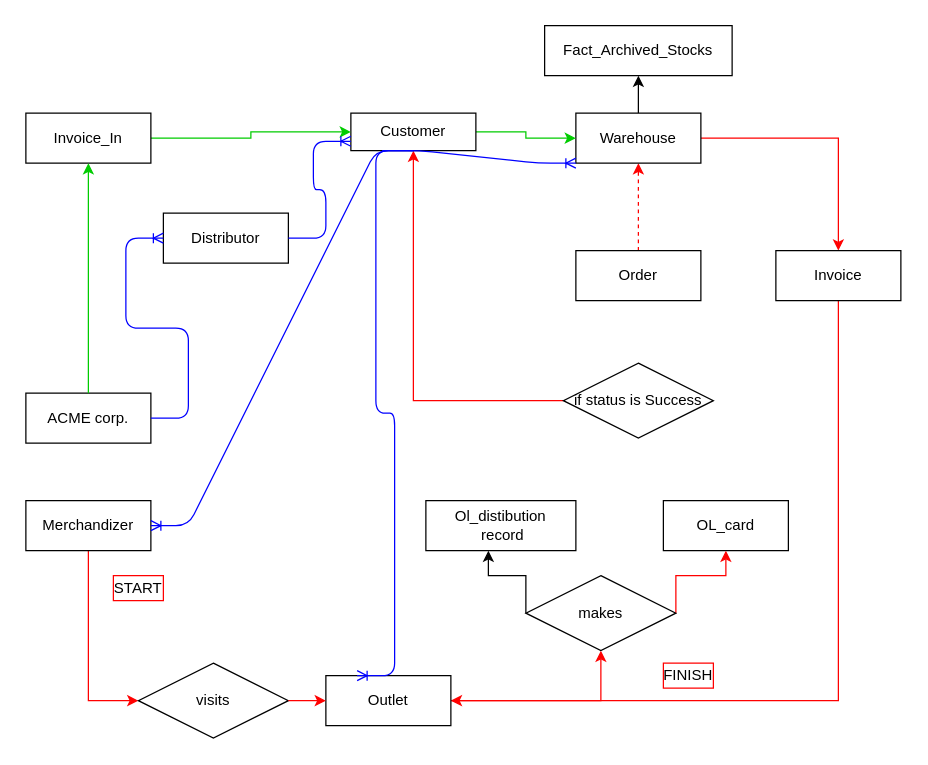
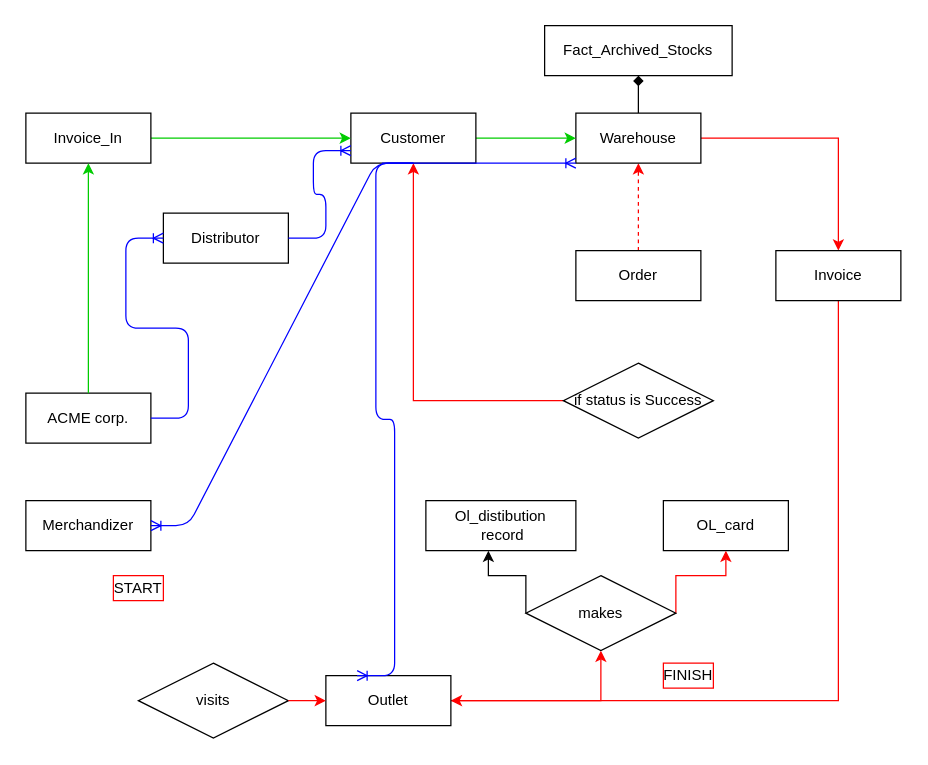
  <mxCell id="0" />
  <mxCell id="1" parent="0" />
- <mxCell id="2" value="" style="edgeStyle=orthogonalEdgeStyle;rounded=0;orthogonalLoop=1;jettySize=auto;html=1;strokeColor=#FF0000;entryX=0;entryY=0.5;entryDx=0;entryDy=0;" edge="1" parent="1" source="3" target="11"><mxGeometry relative="1" as="geometry"><Array as="points"><mxPoint x="70" y="560" /></Array></mxGeometry></mxCell>
  <mxCell id="3" value="Merchandizer" style="whiteSpace=wrap;html=1;align=center;" vertex="1" parent="1"><mxGeometry x="20" y="400" width="100" height="40" as="geometry" /></mxCell>
  <mxCell id="4" value="OL_card" style="whiteSpace=wrap;html=1;align=center;" vertex="1" parent="1"><mxGeometry x="530" y="400" width="100" height="40" as="geometry" /></mxCell>
  <mxCell id="5" style="edgeStyle=orthogonalEdgeStyle;rounded=0;orthogonalLoop=1;jettySize=auto;html=1;entryX=0.5;entryY=1;entryDx=0;entryDy=0;strokeColor=#FF0000;dashed=1;" edge="1" parent="1" source="6" target="9"><mxGeometry relative="1" as="geometry" /></mxCell>
  <mxCell id="6" value="Order" style="whiteSpace=wrap;html=1;align=center;" vertex="1" parent="1"><mxGeometry x="460" y="200" width="100" height="40" as="geometry" /></mxCell>
  <mxCell id="7" style="edgeStyle=orthogonalEdgeStyle;rounded=0;orthogonalLoop=1;jettySize=auto;html=1;entryX=0.5;entryY=0;entryDx=0;entryDy=0;strokeColor=#FF0000;" edge="1" parent="1" source="9" target="19"><mxGeometry relative="1" as="geometry" /></mxCell>
- <mxCell id="8" value="" style="edgeStyle=orthogonalEdgeStyle;rounded=0;orthogonalLoop=1;jettySize=auto;html=1;strokeColor=#000000;" edge="1" parent="1" source="9" target="31"><mxGeometry relative="1" as="geometry" /></mxCell>
+ <mxCell id="8" value="" style="edgeStyle=orthogonalEdgeStyle;rounded=0;orthogonalLoop=1;jettySize=auto;html=1;strokeColor=#000000;endArrow=diamond;" edge="1" parent="1" source="9" target="31"><mxGeometry relative="1" as="geometry" /></mxCell>
  <mxCell id="9" value="Warehouse" style="whiteSpace=wrap;html=1;align=center;" vertex="1" parent="1"><mxGeometry x="460" y="90" width="100" height="40" as="geometry" /></mxCell>
  <mxCell id="10" value="" style="edgeStyle=orthogonalEdgeStyle;rounded=0;orthogonalLoop=1;jettySize=auto;html=1;strokeColor=#FF0000;entryX=0.5;entryY=1;entryDx=0;entryDy=0;" edge="1" parent="1" source="24" target="17"><mxGeometry relative="1" as="geometry"><mxPoint x="390" y="520" as="targetPoint" /></mxGeometry></mxCell>
  <mxCell id="11" value="visits" style="shape=rhombus;perimeter=rhombusPerimeter;whiteSpace=wrap;html=1;align=center;" vertex="1" parent="1"><mxGeometry x="110" y="530" width="120" height="60" as="geometry" /></mxCell>
  <mxCell id="12" value="" style="edgeStyle=orthogonalEdgeStyle;rounded=0;orthogonalLoop=1;jettySize=auto;html=1;strokeColor=#FF0000;" edge="1" parent="1" source="13" target="22"><mxGeometry relative="1" as="geometry"><mxPoint x="330" y="130" as="targetPoint" /></mxGeometry></mxCell>
  <mxCell id="13" value="if status is Success" style="shape=rhombus;perimeter=rhombusPerimeter;whiteSpace=wrap;html=1;align=center;" vertex="1" parent="1"><mxGeometry x="450" y="290" width="120" height="60" as="geometry" /></mxCell>
  <mxCell id="14" value="Ol_distibution&lt;br&gt;&amp;nbsp;record" style="whiteSpace=wrap;html=1;" vertex="1" parent="1"><mxGeometry x="340" y="400" width="120" height="40" as="geometry" /></mxCell>
  <mxCell id="15" style="edgeStyle=orthogonalEdgeStyle;rounded=0;orthogonalLoop=1;jettySize=auto;html=1;strokeColor=#000000;exitX=0;exitY=0.5;exitDx=0;exitDy=0;" edge="1" parent="1" source="17"><mxGeometry relative="1" as="geometry"><mxPoint x="390" y="440" as="targetPoint" /><Array as="points"><mxPoint x="420" y="460" /><mxPoint x="390" y="460" /></Array></mxGeometry></mxCell>
  <mxCell id="16" style="edgeStyle=orthogonalEdgeStyle;rounded=0;orthogonalLoop=1;jettySize=auto;html=1;strokeColor=#FF0000;entryX=0.5;entryY=1;entryDx=0;entryDy=0;exitX=1;exitY=0.5;exitDx=0;exitDy=0;" edge="1" parent="1" source="17" target="4"><mxGeometry relative="1" as="geometry"><mxPoint x="520" y="450" as="targetPoint" /><Array as="points"><mxPoint x="540" y="460" /><mxPoint x="580" y="460" /></Array></mxGeometry></mxCell>
  <mxCell id="17" value="makes" style="shape=rhombus;perimeter=rhombusPerimeter;whiteSpace=wrap;html=1;align=center;" vertex="1" parent="1"><mxGeometry x="420" y="460" width="120" height="60" as="geometry" /></mxCell>
  <mxCell id="18" style="edgeStyle=orthogonalEdgeStyle;rounded=0;orthogonalLoop=1;jettySize=auto;html=1;entryX=1;entryY=0.5;entryDx=0;entryDy=0;strokeColor=#FF0000;" edge="1" parent="1" source="19" target="24"><mxGeometry relative="1" as="geometry"><mxPoint x="390" y="570" as="targetPoint" /><Array as="points"><mxPoint x="670" y="560" /></Array></mxGeometry></mxCell>
  <mxCell id="19" value="Invoice" style="whiteSpace=wrap;html=1;align=center;" vertex="1" parent="1"><mxGeometry x="620" y="200" width="100" height="40" as="geometry" /></mxCell>
  <mxCell id="20" value="Distributor" style="whiteSpace=wrap;html=1;align=center;" vertex="1" parent="1"><mxGeometry x="130" y="170" width="100" height="40" as="geometry" /></mxCell>
  <mxCell id="21" style="edgeStyle=orthogonalEdgeStyle;rounded=0;orthogonalLoop=1;jettySize=auto;html=1;strokeColor=#00CC00;exitX=1;exitY=0.5;exitDx=0;exitDy=0;" edge="1" parent="1" source="22" target="9"><mxGeometry relative="1" as="geometry" /></mxCell>
- <mxCell id="22" value="Customer" style="whiteSpace=wrap;html=1;align=center;" vertex="1" parent="1"><mxGeometry x="280" y="90" width="100" height="30" as="geometry" /></mxCell>
+ <mxCell id="22" value="Customer" style="whiteSpace=wrap;html=1;align=center;" vertex="1" parent="1"><mxGeometry x="280" y="90" width="100" height="40" as="geometry" /></mxCell>
  <mxCell id="23" value="ACME corp." style="whiteSpace=wrap;html=1;align=center;" vertex="1" parent="1"><mxGeometry x="20" y="314" width="100" height="40" as="geometry" /></mxCell>
  <mxCell id="24" value="Outlet" style="whiteSpace=wrap;html=1;align=center;" vertex="1" parent="1"><mxGeometry x="260" y="540" width="100" height="40" as="geometry" /></mxCell>
  <mxCell id="25" value="" style="edgeStyle=orthogonalEdgeStyle;rounded=0;orthogonalLoop=1;jettySize=auto;html=1;strokeColor=#FF0000;" edge="1" parent="1" source="11" target="24"><mxGeometry relative="1" as="geometry"><mxPoint x="230" y="560" as="sourcePoint" /><mxPoint x="330" y="520" as="targetPoint" /></mxGeometry></mxCell>
  <mxCell id="26" style="edgeStyle=orthogonalEdgeStyle;rounded=0;orthogonalLoop=1;jettySize=auto;html=1;strokeColor=#00CC00;exitX=1;exitY=0.5;exitDx=0;exitDy=0;entryX=0;entryY=0.5;entryDx=0;entryDy=0;" edge="1" parent="1" source="27" target="22"><mxGeometry relative="1" as="geometry"><mxPoint x="270" y="110" as="targetPoint" /><Array as="points" /></mxGeometry></mxCell>
  <mxCell id="27" value="Invoice_In" style="whiteSpace=wrap;html=1;align=center;strokeColor=#000000;" vertex="1" parent="1"><mxGeometry x="20" y="90" width="100" height="40" as="geometry" /></mxCell>
  <mxCell id="28" value="" style="edgeStyle=orthogonalEdgeStyle;rounded=0;orthogonalLoop=1;jettySize=auto;html=1;strokeColor=#00CC00;" edge="1" parent="1" source="23" target="27"><mxGeometry relative="1" as="geometry"><mxPoint x="170" y="250" as="sourcePoint" /><mxPoint x="170" y="140" as="targetPoint" /><Array as="points"><mxPoint x="70" y="314" /></Array></mxGeometry></mxCell>
  <mxCell id="29" value="START" style="text;html=1;strokeColor=#FF0000;fillColor=none;align=center;verticalAlign=middle;whiteSpace=wrap;rounded=0;" vertex="1" parent="1"><mxGeometry x="90" y="460" width="40" height="20" as="geometry" /></mxCell>
  <mxCell id="30" value="FINISH" style="text;html=1;strokeColor=#FF0000;fillColor=none;align=center;verticalAlign=middle;whiteSpace=wrap;rounded=0;" vertex="1" parent="1"><mxGeometry x="530" y="530" width="40" height="20" as="geometry" /></mxCell>
  <mxCell id="31" value="Fact_Archived_Stocks" style="whiteSpace=wrap;html=1;align=center;" vertex="1" parent="1"><mxGeometry x="435" y="20" width="150" height="40" as="geometry" /></mxCell>
  <mxCell id="32" value="" style="edgeStyle=entityRelationEdgeStyle;fontSize=12;html=1;endArrow=ERoneToMany;strokeColor=#0000FF;exitX=1;exitY=0.5;exitDx=0;exitDy=0;entryX=0;entryY=0.5;entryDx=0;entryDy=0;" edge="1" parent="1" source="23" target="20"><mxGeometry width="100" height="100" relative="1" as="geometry"><mxPoint x="270" y="350" as="sourcePoint" /><mxPoint x="370" y="250" as="targetPoint" /></mxGeometry></mxCell>
  <mxCell id="33" value="" style="edgeStyle=entityRelationEdgeStyle;fontSize=12;html=1;endArrow=ERoneToMany;strokeColor=#0000FF;exitX=1;exitY=0.5;exitDx=0;exitDy=0;entryX=0;entryY=0.75;entryDx=0;entryDy=0;" edge="1" parent="1" source="20" target="22"><mxGeometry width="100" height="100" relative="1" as="geometry"><mxPoint x="270" y="350" as="sourcePoint" /><mxPoint x="370" y="250" as="targetPoint" /></mxGeometry></mxCell>
  <mxCell id="34" value="" style="edgeStyle=entityRelationEdgeStyle;fontSize=12;html=1;endArrow=ERoneToMany;strokeColor=#0000FF;entryX=0.25;entryY=0;entryDx=0;entryDy=0;exitX=0.5;exitY=1;exitDx=0;exitDy=0;" edge="1" parent="1" source="22" target="24"><mxGeometry width="100" height="100" relative="1" as="geometry"><mxPoint x="310" y="130" as="sourcePoint" /><mxPoint x="410" y="30" as="targetPoint" /></mxGeometry></mxCell>
  <mxCell id="35" value="" style="edgeStyle=entityRelationEdgeStyle;fontSize=12;html=1;endArrow=ERoneToMany;strokeColor=#0000FF;exitX=0.5;exitY=1;exitDx=0;exitDy=0;entryX=1;entryY=0.5;entryDx=0;entryDy=0;" edge="1" parent="1" source="22" target="3"><mxGeometry width="100" height="100" relative="1" as="geometry"><mxPoint x="250" y="334" as="sourcePoint" /><mxPoint x="350" y="234" as="targetPoint" /></mxGeometry></mxCell>
  <mxCell id="36" value="" style="edgeStyle=entityRelationEdgeStyle;fontSize=12;html=1;endArrow=ERoneToMany;strokeColor=#0000FF;exitX=0.25;exitY=1;exitDx=0;exitDy=0;entryX=0;entryY=1;entryDx=0;entryDy=0;" edge="1" parent="1" source="22" target="9"><mxGeometry width="100" height="100" relative="1" as="geometry"><mxPoint x="270" y="350" as="sourcePoint" /><mxPoint x="370" y="250" as="targetPoint" /></mxGeometry></mxCell>
